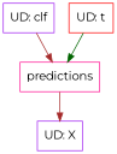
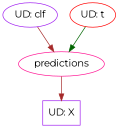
  digraph {
    fontname=Montserrat
    node [color=purple fontname=Montserrat shape=box]
    edge [color=brown fontname=Montserrat]
    n1 [label="UD: X"]
-   n2 [color=deeppink label=predictions]
-   n3 [label="UD: clf"]
-   n4 [color=red label="UD: t"]
+   n2 [color=deeppink label=predictions shape=ellipse]
+   n3 [label="UD: clf" shape=ellipse]
+   n4 [color=red label="UD: t" shape=ellipse]
    n2 -> n1
    n3 -> n2
    n4 -> n2 [color=darkgreen]
  }
